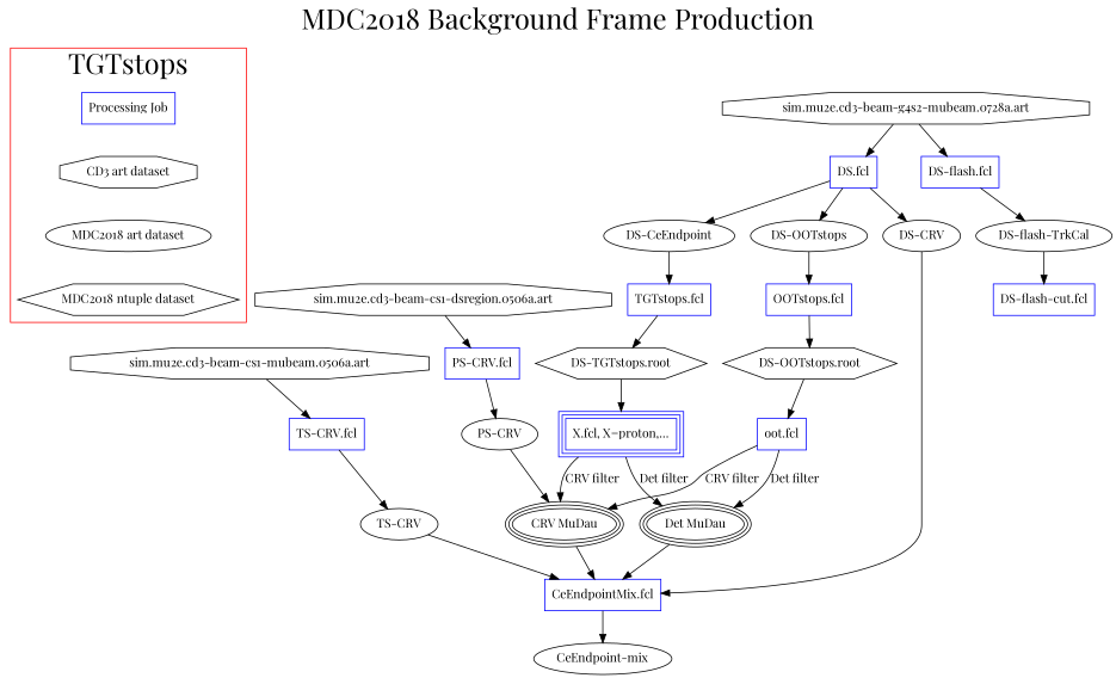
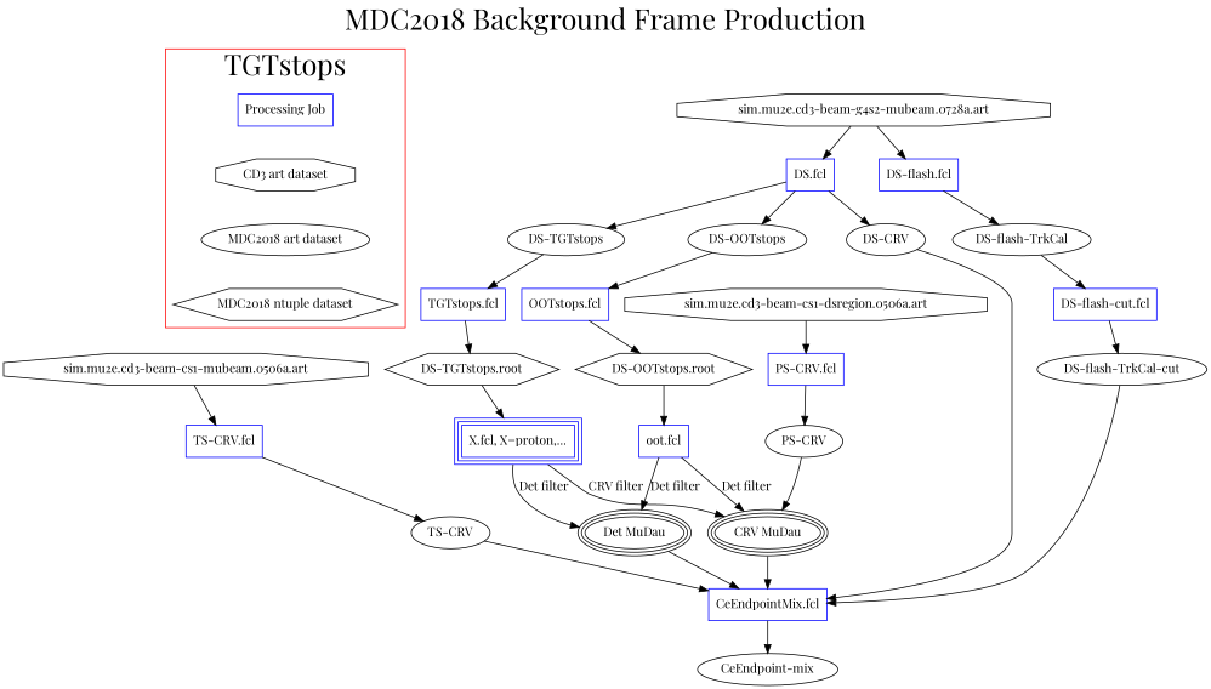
  digraph {
    fontname="Playfair Display"
    fontsize=32
    label="MDC2018 Background Frame Production"
    labelloc=t
    node [fontname="Playfair Display" shape=box]
    edge [fontname="Playfair Display"]
    "Processing Job" [color=blue]
    "CD3 art dataset" [shape=octagon]
    "MDC2018 art dataset" [shape=""]
    "MDC2018 ntuple dataset" [shape=hexagon]
    n5 [label="sim.mu2e.cd3-beam-cs1-dsregion.0506a.art" shape=octagon]
    n6 [color=blue label="PS-CRV.fcl"]
    "PS-CRV" [shape=""]
    n8 [label="sim.mu2e.cd3-beam-cs1-mubeam.0506a.art" shape=octagon]
    n9 [color=blue label="TS-CRV.fcl"]
    "TS-CRV" [shape=""]
    n11 [label="sim.mu2e.cd3-beam-g4s2-mubeam.0728a.art" shape=octagon]
    "DS.fcl" [color=blue]
    "DS-flash.fcl" [color=blue peripheries=1]
    "DS-CRV" [shape=""]
-   "DS-TGTstops" [label="DS-CeEndpoint" shape=""]
+   "DS-TGTstops" [shape=""]
    "DS-OOTstops" [shape=""]
    "DS-flash-TrkCal" [shape=""]
    "CRV MuDau" [peripheries=3 shape=ellipse]
    "CeEndpointMix.fcl" [color=blue]
    "CeEndpoint-mix" [shape=""]
    "TGTstops.fcl" [color=blue]
    "OOTstops.fcl" [color=blue]
    "DS-TGTstops.root" [shape=hexagon]
    "DS-OOTstops.root" [shape=hexagon]
    "X.fcl, X=proton,..." [color=blue peripheries=3]
    "Det MuDau" [peripheries=3 shape=ellipse]
    "oot.fcl" [color=blue]
    "DS-flash-cut.fcl" [color=blue peripheries=1]
+   "DS-flash-TrkCal-cut" [shape=""]
    subgraph cluster_1 {
      color=red
      label=TGTstops
      rankdir=TB
      "Processing Job"
      "CD3 art dataset"
      "MDC2018 art dataset"
      "MDC2018 ntuple dataset"
    }
    "Processing Job" -> "CD3 art dataset" [style=invis]
    "CD3 art dataset" -> "MDC2018 art dataset" [style=invis]
    "MDC2018 art dataset" -> "MDC2018 ntuple dataset" [style=invis]
    n5 -> n6
    n6 -> "PS-CRV"
    "PS-CRV" -> "CRV MuDau"
    n8 -> n9
    n9 -> "TS-CRV"
    "TS-CRV" -> "CeEndpointMix.fcl"
    n11 -> "DS.fcl"
    n11 -> "DS-flash.fcl"
    "DS.fcl" -> "DS-CRV"
    "DS.fcl" -> "DS-TGTstops"
    "DS.fcl" -> "DS-OOTstops"
    "DS-flash.fcl" -> "DS-flash-TrkCal"
    "DS-CRV" -> "CeEndpointMix.fcl"
    "DS-TGTstops" -> "TGTstops.fcl"
    "DS-OOTstops" -> "OOTstops.fcl"
    "DS-flash-TrkCal" -> "DS-flash-cut.fcl"
    "CRV MuDau" -> "CeEndpointMix.fcl"
    "CeEndpointMix.fcl" -> "CeEndpoint-mix"
    "TGTstops.fcl" -> "DS-TGTstops.root"
    "OOTstops.fcl" -> "DS-OOTstops.root"
    "DS-TGTstops.root" -> "X.fcl, X=proton,..."
    "DS-OOTstops.root" -> "oot.fcl"
    "X.fcl, X=proton,..." -> "CRV MuDau" [label="CRV filter"]
    "X.fcl, X=proton,..." -> "Det MuDau" [label="Det filter"]
    "Det MuDau" -> "CeEndpointMix.fcl"
-   "oot.fcl" -> "CRV MuDau" [label="CRV filter"]
+   "oot.fcl" -> "CRV MuDau" [label="Det filter"]
    "oot.fcl" -> "Det MuDau" [label="Det filter"]
+   "DS-flash-cut.fcl" -> "DS-flash-TrkCal-cut"
+   "DS-flash-TrkCal-cut" -> "CeEndpointMix.fcl"
  }
